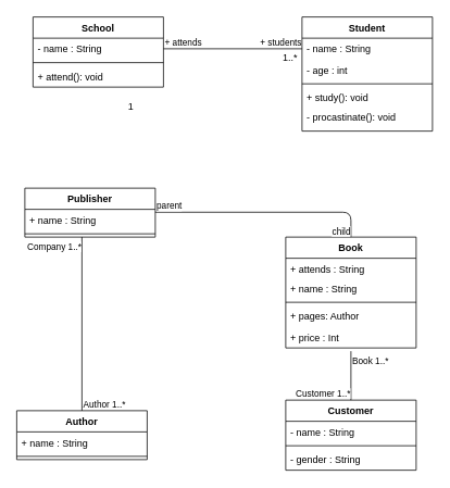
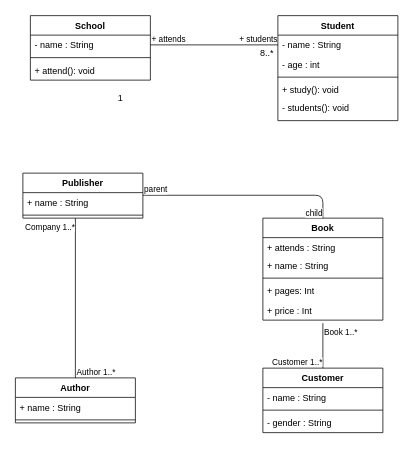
  <mxCell id="0" />
  <mxCell id="1" parent="0" />
  <mxCell id="2" value="Book" style="swimlane;fontStyle=1;align=center;verticalAlign=top;childLayout=stackLayout;horizontal=1;startSize=26;horizontalStack=0;resizeParent=1;resizeParentMax=0;resizeLast=0;collapsible=1;marginBottom=0;" vertex="1" parent="1"><mxGeometry x="350" y="290" width="160" height="136" as="geometry" /></mxCell>
  <mxCell id="3" value="+ attends : String" style="text;strokeColor=none;fillColor=none;align=left;verticalAlign=top;spacingLeft=4;spacingRight=4;overflow=hidden;rotatable=0;points=[[0,0.5],[1,0.5]];portConstraint=eastwest;" vertex="1" parent="2"><mxGeometry y="26" width="160" height="24" as="geometry" /></mxCell>
  <mxCell id="4" value="+ name : String" style="text;strokeColor=none;fillColor=none;align=left;verticalAlign=top;spacingLeft=4;spacingRight=4;overflow=hidden;rotatable=0;points=[[0,0.5],[1,0.5]];portConstraint=eastwest;" vertex="1" parent="2"><mxGeometry y="50" width="160" height="26" as="geometry" /></mxCell>
  <mxCell id="5" value="" style="line;strokeWidth=1;fillColor=none;align=left;verticalAlign=middle;spacingTop=-1;spacingLeft=3;spacingRight=3;rotatable=0;labelPosition=right;points=[];portConstraint=eastwest;" vertex="1" parent="2"><mxGeometry y="76" width="160" height="8" as="geometry" /></mxCell>
- <mxCell id="6" value="+ pages: Author" style="text;strokeColor=none;fillColor=none;align=left;verticalAlign=top;spacingLeft=4;spacingRight=4;overflow=hidden;rotatable=0;points=[[0,0.5],[1,0.5]];portConstraint=eastwest;" vertex="1" parent="2"><mxGeometry y="84" width="160" height="26" as="geometry" /></mxCell>
+ <mxCell id="6" value="+ pages: Int" style="text;strokeColor=none;fillColor=none;align=left;verticalAlign=top;spacingLeft=4;spacingRight=4;overflow=hidden;rotatable=0;points=[[0,0.5],[1,0.5]];portConstraint=eastwest;" vertex="1" parent="2"><mxGeometry y="84" width="160" height="26" as="geometry" /></mxCell>
  <mxCell id="7" value="+ price : Int" style="text;strokeColor=none;fillColor=none;align=left;verticalAlign=top;spacingLeft=4;spacingRight=4;overflow=hidden;rotatable=0;points=[[0,0.5],[1,0.5]];portConstraint=eastwest;" vertex="1" parent="2"><mxGeometry y="110" width="160" height="26" as="geometry" /></mxCell>
  <mxCell id="8" value="Publisher" style="swimlane;fontStyle=1;align=center;verticalAlign=top;childLayout=stackLayout;horizontal=1;startSize=26;horizontalStack=0;resizeParent=1;resizeParentMax=0;resizeLast=0;collapsible=1;marginBottom=0;" vertex="1" parent="1"><mxGeometry x="30" y="230" width="160" height="60" as="geometry" /></mxCell>
  <mxCell id="9" value="+ name : String" style="text;strokeColor=none;fillColor=none;align=left;verticalAlign=top;spacingLeft=4;spacingRight=4;overflow=hidden;rotatable=0;points=[[0,0.5],[1,0.5]];portConstraint=eastwest;" vertex="1" parent="8"><mxGeometry y="26" width="160" height="26" as="geometry" /></mxCell>
  <mxCell id="10" value="" style="line;strokeWidth=1;fillColor=none;align=left;verticalAlign=middle;spacingTop=-1;spacingLeft=3;spacingRight=3;rotatable=0;labelPosition=right;points=[];portConstraint=eastwest;" vertex="1" parent="8"><mxGeometry y="52" width="160" height="8" as="geometry" /></mxCell>
  <mxCell id="11" value="" style="endArrow=none;html=1;edgeStyle=orthogonalEdgeStyle;exitX=1;exitY=0.5;exitDx=0;exitDy=0;entryX=0;entryY=0.5;entryDx=0;entryDy=0;" edge="1" parent="1" source="33" target="27"><mxGeometry relative="1" as="geometry"><mxPoint x="210" y="120" as="sourcePoint" /><mxPoint x="330" y="119" as="targetPoint" /></mxGeometry></mxCell>
  <mxCell id="12" value="+ attends" style="edgeLabel;resizable=0;html=1;align=left;verticalAlign=bottom;" connectable="0" vertex="1" parent="11"><mxGeometry x="-1" relative="1" as="geometry" /></mxCell>
  <mxCell id="13" value="+ students" style="edgeLabel;resizable=0;html=1;align=right;verticalAlign=bottom;" connectable="0" vertex="1" parent="11"><mxGeometry x="1" relative="1" as="geometry" /></mxCell>
  <mxCell id="14" value="1" style="text;html=1;align=center;verticalAlign=middle;resizable=0;points=[];autosize=1;" vertex="1" parent="1"><mxGeometry x="150" y="120" width="20" height="20" as="geometry" /></mxCell>
- <mxCell id="15" value="1..*" style="text;html=1;align=center;verticalAlign=middle;resizable=0;points=[];autosize=1;" vertex="1" parent="1"><mxGeometry x="340" y="60" width="30" height="20" as="geometry" /></mxCell>
+ <mxCell id="15" value="8..*" style="text;html=1;align=center;verticalAlign=middle;resizable=0;points=[];autosize=1;" vertex="1" parent="1"><mxGeometry x="340" y="60" width="30" height="20" as="geometry" /></mxCell>
  <mxCell id="16" value="Customer&#10;" style="swimlane;fontStyle=1;align=center;verticalAlign=top;childLayout=stackLayout;horizontal=1;startSize=26;horizontalStack=0;resizeParent=1;resizeParentMax=0;resizeLast=0;collapsible=1;marginBottom=0;" vertex="1" parent="1"><mxGeometry x="350" y="490" width="160" height="86" as="geometry" /></mxCell>
  <mxCell id="17" value="- name : String" style="text;strokeColor=none;fillColor=none;align=left;verticalAlign=top;spacingLeft=4;spacingRight=4;overflow=hidden;rotatable=0;points=[[0,0.5],[1,0.5]];portConstraint=eastwest;" vertex="1" parent="16"><mxGeometry y="26" width="160" height="26" as="geometry" /></mxCell>
  <mxCell id="18" value="" style="line;strokeWidth=1;fillColor=none;align=left;verticalAlign=middle;spacingTop=-1;spacingLeft=3;spacingRight=3;rotatable=0;labelPosition=right;points=[];portConstraint=eastwest;" vertex="1" parent="16"><mxGeometry y="52" width="160" height="8" as="geometry" /></mxCell>
  <mxCell id="19" value="- gender : String" style="text;strokeColor=none;fillColor=none;align=left;verticalAlign=top;spacingLeft=4;spacingRight=4;overflow=hidden;rotatable=0;points=[[0,0.5],[1,0.5]];portConstraint=eastwest;" vertex="1" parent="16"><mxGeometry y="60" width="160" height="26" as="geometry" /></mxCell>
  <mxCell id="20" value="" style="endArrow=none;html=1;edgeStyle=orthogonalEdgeStyle;exitX=0.5;exitY=0;exitDx=0;exitDy=0;" edge="1" parent="1" source="36"><mxGeometry relative="1" as="geometry"><mxPoint x="30" y="340" as="sourcePoint" /><mxPoint x="100" y="290" as="targetPoint" /><Array as="points"><mxPoint x="100" y="290" /></Array></mxGeometry></mxCell>
  <mxCell id="21" value="Author 1..*" style="edgeLabel;resizable=0;html=1;align=left;verticalAlign=bottom;" connectable="0" vertex="1" parent="20"><mxGeometry x="-1" relative="1" as="geometry" /></mxCell>
  <mxCell id="22" value="Company 1..*" style="edgeLabel;resizable=0;html=1;align=right;verticalAlign=bottom;" connectable="0" vertex="1" parent="20"><mxGeometry x="1" relative="1" as="geometry"><mxPoint y="20" as="offset" /></mxGeometry></mxCell>
  <mxCell id="23" value="" style="endArrow=none;html=1;edgeStyle=orthogonalEdgeStyle;entryX=0.5;entryY=0;entryDx=0;entryDy=0;" edge="1" parent="1" target="16"><mxGeometry relative="1" as="geometry"><mxPoint x="430" y="430" as="sourcePoint" /><mxPoint x="400" y="490" as="targetPoint" /><Array as="points"><mxPoint x="430" y="430" /><mxPoint x="430" y="430" /></Array></mxGeometry></mxCell>
  <mxCell id="24" value="Book 1..*" style="edgeLabel;resizable=0;html=1;align=left;verticalAlign=bottom;" connectable="0" vertex="1" parent="23"><mxGeometry x="-1" relative="1" as="geometry"><mxPoint y="20.0" as="offset" /></mxGeometry></mxCell>
  <mxCell id="25" value="Customer 1..*" style="edgeLabel;resizable=0;html=1;align=right;verticalAlign=bottom;" connectable="0" vertex="1" parent="23"><mxGeometry x="1" relative="1" as="geometry" /></mxCell>
  <mxCell id="26" value="Student" style="swimlane;fontStyle=1;align=center;verticalAlign=top;childLayout=stackLayout;horizontal=1;startSize=26;horizontalStack=0;resizeParent=1;resizeParentMax=0;resizeLast=0;collapsible=1;marginBottom=0;" vertex="1" parent="1"><mxGeometry x="370" width="160" height="140" as="geometry" y="20" /></mxCell>
  <mxCell id="27" value="- name : String" style="text;strokeColor=none;fillColor=none;align=left;verticalAlign=top;spacingLeft=4;spacingRight=4;overflow=hidden;rotatable=0;points=[[0,0.5],[1,0.5]];portConstraint=eastwest;" vertex="1" parent="26"><mxGeometry y="26" width="160" height="26" as="geometry" /></mxCell>
  <mxCell id="28" value="- age : int" style="text;strokeColor=none;fillColor=none;align=left;verticalAlign=top;spacingLeft=4;spacingRight=4;overflow=hidden;rotatable=0;points=[[0,0.5],[1,0.5]];portConstraint=eastwest;" vertex="1" parent="26"><mxGeometry y="52" width="160" height="26" as="geometry" /></mxCell>
  <mxCell id="29" value="" style="line;strokeWidth=1;fillColor=none;align=left;verticalAlign=middle;spacingTop=-1;spacingLeft=3;spacingRight=3;rotatable=0;labelPosition=right;points=[];portConstraint=eastwest;" vertex="1" parent="26"><mxGeometry y="78" width="160" height="8" as="geometry" /></mxCell>
  <mxCell id="30" value="+ study(): void" style="text;strokeColor=none;fillColor=none;align=left;verticalAlign=top;spacingLeft=4;spacingRight=4;overflow=hidden;rotatable=0;points=[[0,0.5],[1,0.5]];portConstraint=eastwest;" vertex="1" parent="26"><mxGeometry y="86" width="160" height="24" as="geometry" /></mxCell>
- <mxCell id="31" value="- procastinate(): void" style="text;strokeColor=none;fillColor=none;align=left;verticalAlign=top;spacingLeft=4;spacingRight=4;overflow=hidden;rotatable=0;points=[[0,0.5],[1,0.5]];portConstraint=eastwest;" vertex="1" parent="26"><mxGeometry y="110" width="160" height="30" as="geometry" /></mxCell>
+ <mxCell id="31" value="- students(): void" style="text;strokeColor=none;fillColor=none;align=left;verticalAlign=top;spacingLeft=4;spacingRight=4;overflow=hidden;rotatable=0;points=[[0,0.5],[1,0.5]];portConstraint=eastwest;" vertex="1" parent="26"><mxGeometry y="110" width="160" height="30" as="geometry" /></mxCell>
  <mxCell id="32" value="School" style="swimlane;fontStyle=1;align=center;verticalAlign=top;childLayout=stackLayout;horizontal=1;startSize=26;horizontalStack=0;resizeParent=1;resizeParentMax=0;resizeLast=0;collapsible=1;marginBottom=0;" vertex="1" parent="1"><mxGeometry x="40" width="160" height="86" as="geometry" y="20" /></mxCell>
  <mxCell id="33" value="- name : String" style="text;strokeColor=none;fillColor=none;align=left;verticalAlign=top;spacingLeft=4;spacingRight=4;overflow=hidden;rotatable=0;points=[[0,0.5],[1,0.5]];portConstraint=eastwest;" vertex="1" parent="32"><mxGeometry y="26" width="160" height="26" as="geometry" /></mxCell>
  <mxCell id="34" value="" style="line;strokeWidth=1;fillColor=none;align=left;verticalAlign=middle;spacingTop=-1;spacingLeft=3;spacingRight=3;rotatable=0;labelPosition=right;points=[];portConstraint=eastwest;" vertex="1" parent="32"><mxGeometry y="52" width="160" height="8" as="geometry" /></mxCell>
  <mxCell id="35" value="+ attend(): void" style="text;strokeColor=none;fillColor=none;align=left;verticalAlign=top;spacingLeft=4;spacingRight=4;overflow=hidden;rotatable=0;points=[[0,0.5],[1,0.5]];portConstraint=eastwest;" vertex="1" parent="32"><mxGeometry y="60" width="160" height="26" as="geometry" /></mxCell>
  <mxCell id="36" value="Author" style="swimlane;fontStyle=1;align=center;verticalAlign=top;childLayout=stackLayout;horizontal=1;startSize=26;horizontalStack=0;resizeParent=1;resizeParentMax=0;resizeLast=0;collapsible=1;marginBottom=0;" vertex="1" parent="1"><mxGeometry x="20" y="503" width="160" height="60" as="geometry" /></mxCell>
  <mxCell id="37" value="+ name : String" style="text;strokeColor=none;fillColor=none;align=left;verticalAlign=top;spacingLeft=4;spacingRight=4;overflow=hidden;rotatable=0;points=[[0,0.5],[1,0.5]];portConstraint=eastwest;" vertex="1" parent="36"><mxGeometry y="26" width="160" height="26" as="geometry" /></mxCell>
  <mxCell id="38" value="" style="line;strokeWidth=1;fillColor=none;align=left;verticalAlign=middle;spacingTop=-1;spacingLeft=3;spacingRight=3;rotatable=0;labelPosition=right;points=[];portConstraint=eastwest;" vertex="1" parent="36"><mxGeometry y="52" width="160" height="8" as="geometry" /></mxCell>
  <mxCell id="39" value="" style="endArrow=none;html=1;edgeStyle=orthogonalEdgeStyle;entryX=0.5;entryY=0;entryDx=0;entryDy=0;" edge="1" parent="1" target="2"><mxGeometry relative="1" as="geometry"><mxPoint x="190" y="259.5" as="sourcePoint" /><mxPoint x="430" y="260" as="targetPoint" /><Array as="points"><mxPoint x="430" y="260" /></Array></mxGeometry></mxCell>
  <mxCell id="40" value="parent" style="edgeLabel;resizable=0;html=1;align=left;verticalAlign=bottom;" connectable="0" vertex="1" parent="39"><mxGeometry x="-1" relative="1" as="geometry" /></mxCell>
  <mxCell id="41" value="child" style="edgeLabel;resizable=0;html=1;align=right;verticalAlign=bottom;" connectable="0" vertex="1" parent="39"><mxGeometry x="1" relative="1" as="geometry" /></mxCell>
